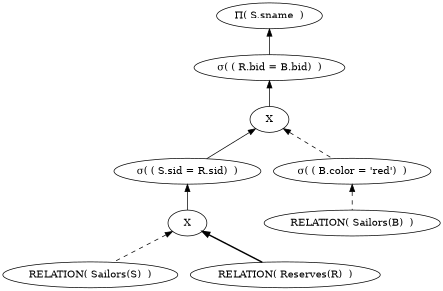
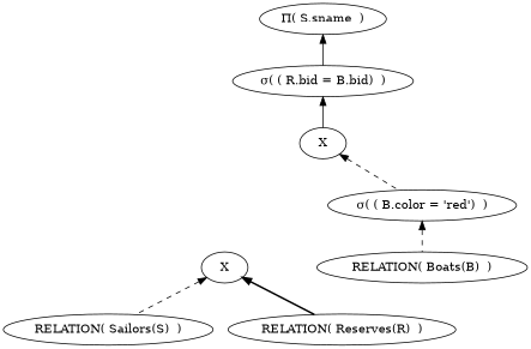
  digraph {
    edge [dir=back style=solid]
    n1 [label="&#928;( S.sname  )"]
    n2 [label="&#963;( ( R.bid = B.bid)  )"]
    n3 [label=X]
-   n4 [label="&#963;( ( S.sid = R.sid)  )"]
    n5 [label="&#963;( ( B.color = 'red')  )"]
    n6 [label=X]
-   n7 [label="RELATION( Sailors(B)  )"]
+   n7 [label="RELATION( Boats(B)  )"]
    n8 [label="RELATION( Sailors(S)  )"]
    n9 [label="RELATION( Reserves(R)  )"]
    n1 -> n2
    n2 -> n3
-   n3 -> n4
    n3 -> n5 [style=dashed]
-   n4 -> n6
    n5 -> n7 [style=dashed]
    n6 -> n8 [style=dashed]
    n6 -> n9 [style=bold]
  }
